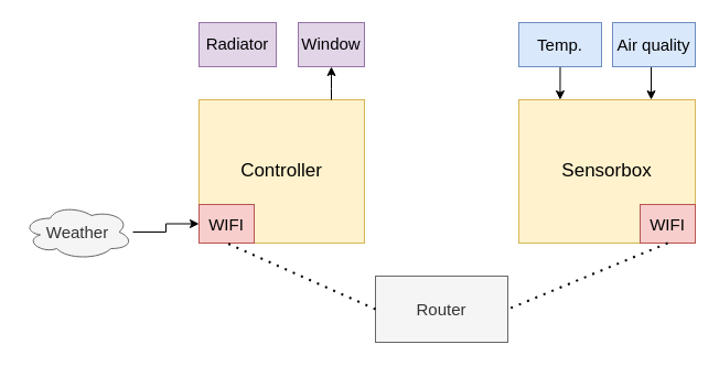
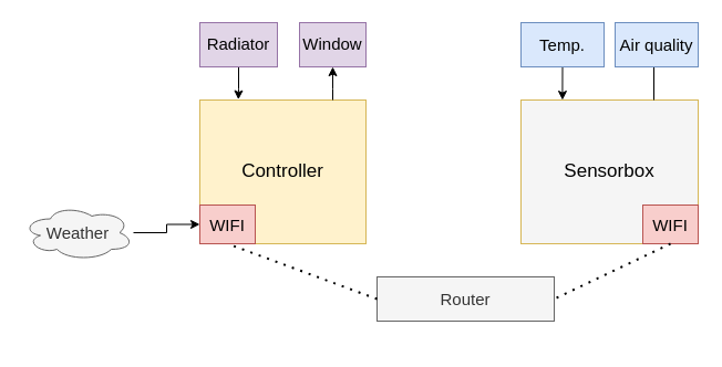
  <mxCell id="0" />
  <mxCell id="1" parent="0" />
  <mxCell id="2" value="&lt;font style=&quot;font-size: 17px;&quot;&gt;Controller&lt;/font&gt;" style="rounded=0;whiteSpace=wrap;html=1;fillColor=#fff2cc;strokeColor=#d6b656;" vertex="1" parent="1"><mxGeometry x="180" y="90" width="150" height="130" as="geometry" /></mxCell>
  <mxCell id="3" style="edgeStyle=orthogonalEdgeStyle;rounded=0;orthogonalLoop=1;jettySize=auto;html=1;fontSize=15;startArrow=classic;startFill=1;endArrow=none;endFill=0;" edge="1" parent="1" source="4"><mxGeometry relative="1" as="geometry"><mxPoint x="300" y="90" as="targetPoint" /></mxGeometry></mxCell>
  <mxCell id="4" value="&lt;font style=&quot;font-size: 15px;&quot;&gt;Window&lt;/font&gt;" style="rounded=0;whiteSpace=wrap;html=1;fontSize=17;fillColor=#e1d5e7;strokeColor=#9673a6;" vertex="1" parent="1"><mxGeometry x="270" y="20" width="60" height="40" as="geometry" /></mxCell>
  <mxCell id="5" value="WIFI" style="rounded=0;whiteSpace=wrap;html=1;fontSize=15;fillColor=#f8cecc;strokeColor=#b85450;" vertex="1" parent="1"><mxGeometry x="180" y="185" width="50" height="35" as="geometry" /></mxCell>
- <mxCell id="6" value="&lt;font style=&quot;font-size: 17px;&quot;&gt;Sensorbox&lt;/font&gt;" style="rounded=0;whiteSpace=wrap;html=1;fontSize=15;fillColor=#fff2cc;strokeColor=#d6b656;" vertex="1" parent="1"><mxGeometry x="470" y="90" width="160" height="130" as="geometry" /></mxCell>
+ <mxCell id="6" value="&lt;font style=&quot;font-size: 17px;&quot;&gt;Sensorbox&lt;/font&gt;" style="rounded=0;whiteSpace=wrap;html=1;fontSize=15;fillColor=#f5f5f5;strokeColor=#d6b656;" vertex="1" parent="1"><mxGeometry x="470" y="90" width="160" height="130" as="geometry" /></mxCell>
  <mxCell id="7" value="WIFI" style="rounded=0;whiteSpace=wrap;html=1;fontSize=15;fillColor=#f8cecc;strokeColor=#b85450;" vertex="1" parent="1"><mxGeometry x="580" y="185" width="50" height="35" as="geometry" /></mxCell>
+ <mxCell id="8" style="edgeStyle=orthogonalEdgeStyle;rounded=0;orthogonalLoop=1;jettySize=auto;html=1;entryX=0.232;entryY=-0.003;entryDx=0;entryDy=0;entryPerimeter=0;fontSize=15;startArrow=none;startFill=0;endArrow=classic;endFill=1;" edge="1" parent="1" source="9" target="2"><mxGeometry relative="1" as="geometry" /></mxCell>
  <mxCell id="9" value="&lt;font style=&quot;font-size: 15px;&quot;&gt;Radiator&lt;/font&gt;" style="rounded=0;whiteSpace=wrap;html=1;fontSize=17;fillColor=#e1d5e7;strokeColor=#9673a6;" vertex="1" parent="1"><mxGeometry x="180" y="20" width="70" height="40" as="geometry" /></mxCell>
  <mxCell id="10" style="edgeStyle=orthogonalEdgeStyle;rounded=0;orthogonalLoop=1;jettySize=auto;html=1;fontSize=15;startArrow=none;startFill=0;endArrow=classic;endFill=1;" edge="1" parent="1" source="11" target="5"><mxGeometry relative="1" as="geometry" /></mxCell>
  <mxCell id="11" value="Weather" style="ellipse;shape=cloud;whiteSpace=wrap;html=1;fontSize=15;fillColor=#f5f5f5;fontColor=#333333;strokeColor=#666666;" vertex="1" parent="1"><mxGeometry x="20" y="185" width="100" height="50" as="geometry" /></mxCell>
  <mxCell id="12" style="edgeStyle=orthogonalEdgeStyle;rounded=0;orthogonalLoop=1;jettySize=auto;html=1;exitX=0.5;exitY=1;exitDx=0;exitDy=0;entryX=0.234;entryY=0;entryDx=0;entryDy=0;entryPerimeter=0;fontSize=15;startArrow=none;startFill=0;endArrow=classic;endFill=1;" edge="1" parent="1" source="13" target="6"><mxGeometry relative="1" as="geometry" /></mxCell>
  <mxCell id="13" value="Temp." style="rounded=0;whiteSpace=wrap;html=1;fontSize=15;fillColor=#dae8fc;strokeColor=#6c8ebf;" vertex="1" parent="1"><mxGeometry x="470" y="20" width="75" height="40" as="geometry" /></mxCell>
- <mxCell id="14" style="edgeStyle=orthogonalEdgeStyle;rounded=0;orthogonalLoop=1;jettySize=auto;html=1;exitX=0.5;exitY=1;exitDx=0;exitDy=0;entryX=0.75;entryY=0;entryDx=0;entryDy=0;fontSize=15;startArrow=none;startFill=0;endArrow=classic;endFill=1;" edge="1" parent="1" source="15" target="6"><mxGeometry relative="1" as="geometry" /></mxCell>
+ <mxCell id="14" style="edgeStyle=orthogonalEdgeStyle;rounded=0;orthogonalLoop=1;jettySize=auto;html=1;exitX=0.5;exitY=1;exitDx=0;exitDy=0;entryX=0.75;entryY=0;entryDx=0;entryDy=0;fontSize=15;startArrow=none;startFill=0;endArrow=none;endFill=1;" edge="1" parent="1" source="15" target="6"><mxGeometry relative="1" as="geometry" /></mxCell>
  <mxCell id="15" value="Air quality" style="rounded=0;whiteSpace=wrap;html=1;fontSize=15;fillColor=#dae8fc;strokeColor=#6c8ebf;" vertex="1" parent="1"><mxGeometry x="555" y="20" width="75" height="40" as="geometry" /></mxCell>
- <mxCell id="16" value="Router" style="rounded=0;whiteSpace=wrap;html=1;fontSize=15;fillColor=#f5f5f5;fontColor=#333333;strokeColor=#666666;" vertex="1" parent="1"><mxGeometry x="340" y="250" width="120" height="60" as="geometry" /></mxCell>
+ <mxCell id="16" value="Router" style="rounded=0;whiteSpace=wrap;html=1;fontSize=15;fillColor=#f5f5f5;fontColor=#333333;strokeColor=#666666;" vertex="1" parent="1"><mxGeometry x="340" y="250" width="160" height="40" as="geometry" /></mxCell>
  <mxCell id="17" value="" style="endArrow=none;dashed=1;html=1;dashPattern=1 3;strokeWidth=2;rounded=0;fontSize=15;entryX=0.5;entryY=1;entryDx=0;entryDy=0;exitX=0;exitY=0.5;exitDx=0;exitDy=0;" edge="1" parent="1" source="16" target="5"><mxGeometry width="50" height="50" relative="1" as="geometry"><mxPoint x="250" y="320" as="sourcePoint" /><mxPoint x="300" y="270" as="targetPoint" /></mxGeometry></mxCell>
  <mxCell id="18" value="" style="endArrow=none;dashed=1;html=1;dashPattern=1 3;strokeWidth=2;rounded=0;fontSize=15;entryX=1;entryY=0.5;entryDx=0;entryDy=0;exitX=0.5;exitY=1;exitDx=0;exitDy=0;" edge="1" parent="1" source="7" target="16"><mxGeometry width="50" height="50" relative="1" as="geometry"><mxPoint x="575" y="400" as="sourcePoint" /><mxPoint x="450" y="310" as="targetPoint" /></mxGeometry></mxCell>
